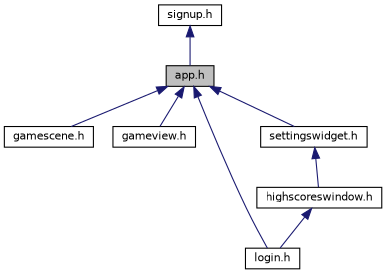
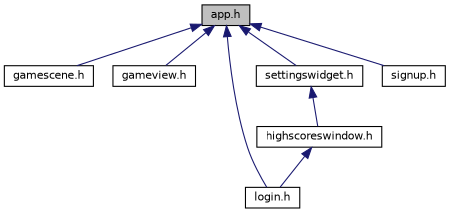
  digraph {
    fontname="DejaVu Sans"
    node [color=black fillcolor=white fontname="DejaVu Sans" fontsize=10 shape=record style=filled]
    edge [color=midnightblue dir=back fontname="DejaVu Sans" fontsize=10 labelfontname=Helvetica labelfontsize=10 style=solid]
    n1 [fillcolor=grey75 fontcolor=black height=0.2 label="app.h" width=0.4]
    n2 [height=0.2 label="gamescene.h" width=0.4]
    n3 [height=0.2 label="gameview.h" width=0.4]
    n4 [height=0.2 label="login.h" width=0.4]
    n5 [height=0.2 label="settingswidget.h" width=0.4]
    n6 [height=0.2 label="signup.h" width=0.4]
    n7 [height=0.2 label="highscoreswindow.h" width=0.4]
    n1 -> n2
    n1 -> n3
    n1 -> n4
    n1 -> n5
-   n6 -> n1
+   n1 -> n6
    n5 -> n7
    n7 -> n4
  }
